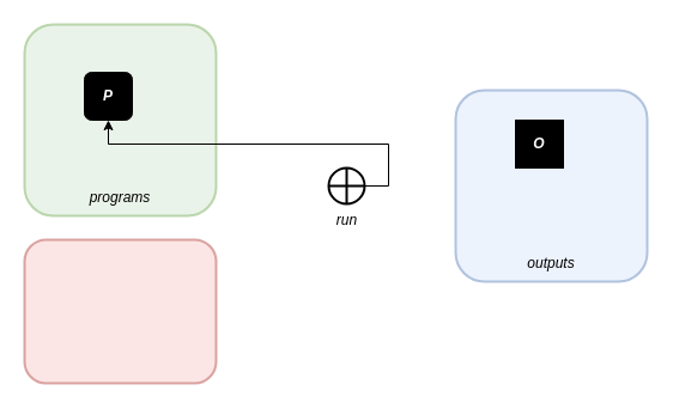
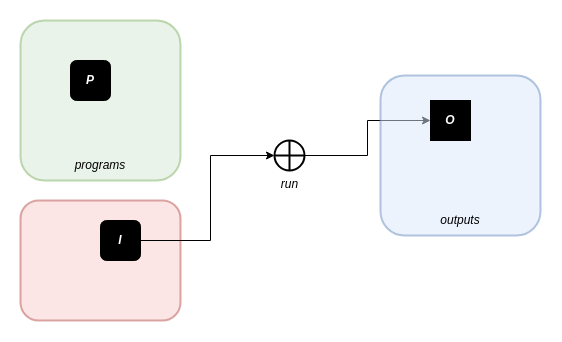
  <mxCell id="0" />
  <mxCell id="1" value="Second" parent="0" />
  <mxCell id="2" value="First" parent="0" />
  <mxCell id="3" value="" style="rounded=1;whiteSpace=wrap;html=1;fillColor=#d5e8d4;strokeColor=#82b366;opacity=50;strokeWidth=2;" vertex="1" parent="2"><mxGeometry x="20" y="20" width="160" height="160" as="geometry" /></mxCell>
  <mxCell id="4" value="" style="rounded=1;whiteSpace=wrap;html=1;strokeWidth=2;fillColor=#f8cecc;strokeColor=#b85450;opacity=50;" vertex="1" parent="2"><mxGeometry x="20" y="200" width="160" height="120" as="geometry" /></mxCell>
  <mxCell id="5" value="&lt;font style=&quot;background-color: rgb(0, 0, 0);&quot; color=&quot;#ffffff&quot;&gt;&lt;b&gt;&lt;i&gt;P&lt;/i&gt;&lt;/b&gt;&lt;/font&gt;" style="rounded=1;whiteSpace=wrap;html=1;fillColor=#000000;" vertex="1" parent="2"><mxGeometry x="70" y="60" width="40" height="40" as="geometry" /></mxCell>
- <mxCell id="8" style="edgeStyle=orthogonalEdgeStyle;rounded=0;orthogonalLoop=1;jettySize=auto;html=1;exitX=1;exitY=0.5;exitDx=0;exitDy=0;exitPerimeter=0;" edge="1" parent="2" source="9" target="5"><mxGeometry relative="1" as="geometry" /></mxCell>
+ <mxCell id="6" style="edgeStyle=orthogonalEdgeStyle;rounded=0;orthogonalLoop=1;jettySize=auto;html=1;exitX=1;exitY=0.5;exitDx=0;exitDy=0;entryX=0;entryY=0.5;entryDx=0;entryDy=0;entryPerimeter=0;" edge="1" parent="2" source="7" target="9"><mxGeometry relative="1" as="geometry"><Array as="points"><mxPoint x="210" y="240" /><mxPoint x="210" y="155" /></Array></mxGeometry></mxCell>
+ <mxCell id="7" value="&lt;font style=&quot;background-color: rgb(0, 0, 0);&quot; color=&quot;#ffffff&quot;&gt;&lt;b&gt;&lt;i&gt;I&lt;/i&gt;&lt;/b&gt;&lt;/font&gt;" style="rounded=1;whiteSpace=wrap;html=1;fillColor=#000000;" vertex="1" parent="2"><mxGeometry x="100" y="220" width="40" height="40" as="geometry" /></mxCell>
+ <mxCell id="8" style="edgeStyle=orthogonalEdgeStyle;rounded=0;orthogonalLoop=1;jettySize=auto;html=1;exitX=1;exitY=0.5;exitDx=0;exitDy=0;exitPerimeter=0;entryX=0;entryY=0.5;entryDx=0;entryDy=0;" edge="1" parent="2" source="9" target="11"><mxGeometry relative="1" as="geometry" /></mxCell>
  <mxCell id="9" value="&lt;i&gt;run&lt;/i&gt;" style="verticalLabelPosition=bottom;verticalAlign=top;html=1;shape=mxgraph.flowchart.summing_function;strokeWidth=2;" vertex="1" parent="2"><mxGeometry x="274" y="140" width="30" height="30" as="geometry" /></mxCell>
  <mxCell id="10" value="" style="rounded=1;whiteSpace=wrap;html=1;fillColor=#dae8fc;strokeColor=#6c8ebf;opacity=50;strokeWidth=2;" vertex="1" parent="2"><mxGeometry x="380" y="75" width="160" height="160" as="geometry" /></mxCell>
  <mxCell id="11" value="&lt;font style=&quot;background-color: rgb(0, 0, 0);&quot; color=&quot;#ffffff&quot;&gt;&lt;b&gt;&lt;i&gt;O&lt;/i&gt;&lt;/b&gt;&lt;/font&gt;" style="whiteSpace=wrap;html=1;fillColor=#000000;rounded=0;" vertex="1" parent="2"><mxGeometry x="430" y="100" width="40" height="40" as="geometry" /></mxCell>
  <mxCell id="12" value="&lt;i&gt;programs&lt;/i&gt;" style="text;html=1;strokeColor=none;fillColor=none;align=center;verticalAlign=middle;whiteSpace=wrap;rounded=0;" vertex="1" parent="2"><mxGeometry x="70" y="150" width="60" height="30" as="geometry" /></mxCell>
  <mxCell id="13" value="&lt;i&gt;outputs&lt;/i&gt;" style="text;html=1;strokeColor=none;fillColor=none;align=center;verticalAlign=middle;whiteSpace=wrap;rounded=0;" vertex="1" parent="2"><mxGeometry x="430" y="205" width="60" height="30" as="geometry" /></mxCell>
